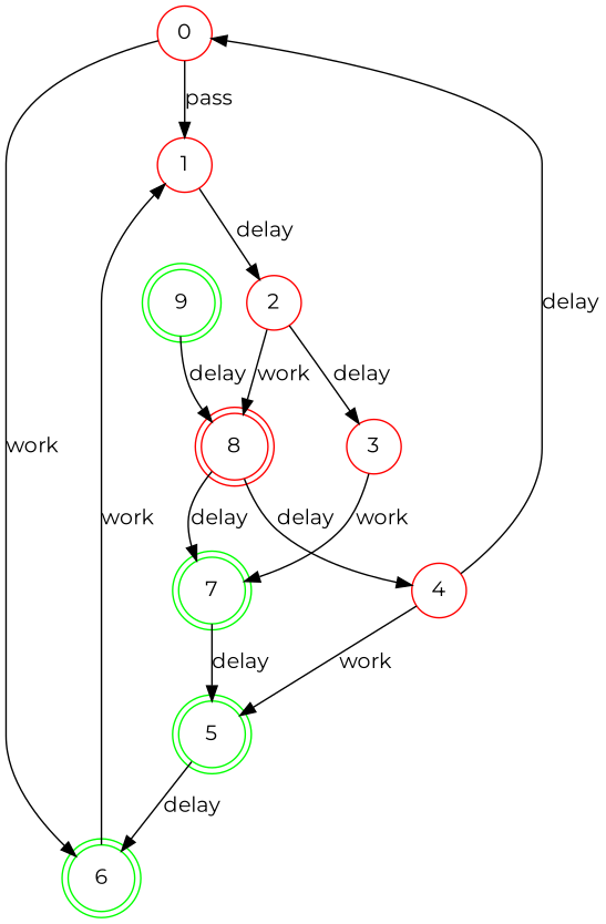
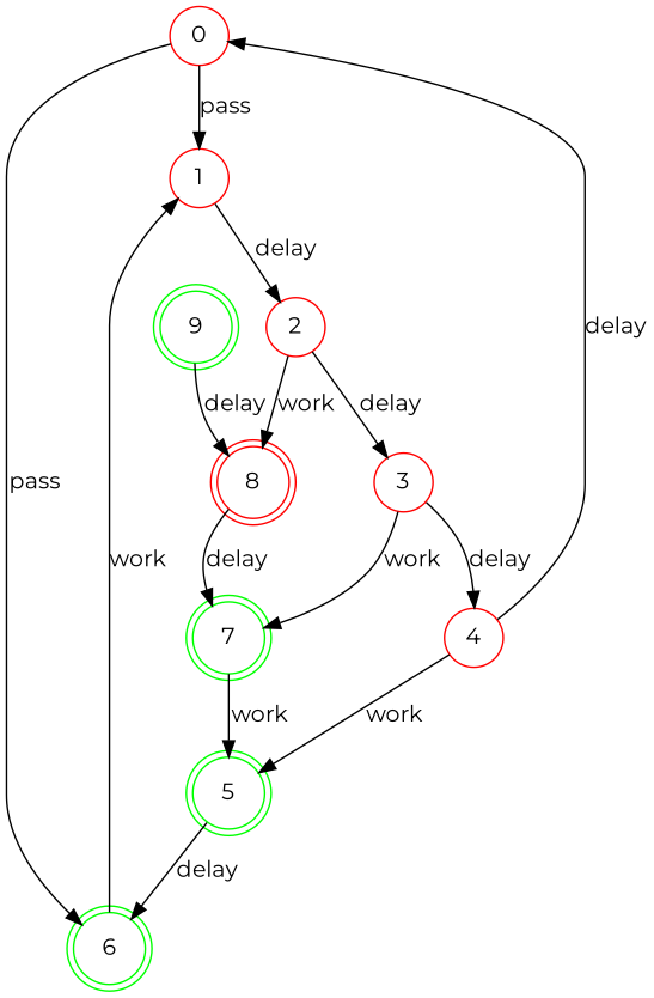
  digraph {
    fontname=Montserrat
    rankdir=TB
    node [color=red fontname=Montserrat shape=circle]
    edge [fontname=Montserrat]
    0
    1
    6 [color=green shape=doublecircle]
    2
    3
    8 [shape=doublecircle]
    9 [color=green shape=doublecircle]
    4
    7 [color=green shape=doublecircle]
    5 [color=green shape=doublecircle]
    0 -> 1 [label=pass]
-   0 -> 6 [label=work]
+   0 -> 6 [label=pass]
    1 -> 2 [label=delay]
    6 -> 1 [label=work]
    2 -> 3 [label=delay]
    2 -> 8 [label=work]
-   8 -> 4 [label=delay]
+   3 -> 4 [label=delay]
    3 -> 7 [label=work]
    8 -> 7 [label=delay]
    9 -> 8 [label=delay]
    4 -> 0 [label=delay]
    4 -> 5 [label=work]
-   7 -> 5 [label=delay]
+   7 -> 5 [label=work]
    5 -> 6 [label=delay]
  }
